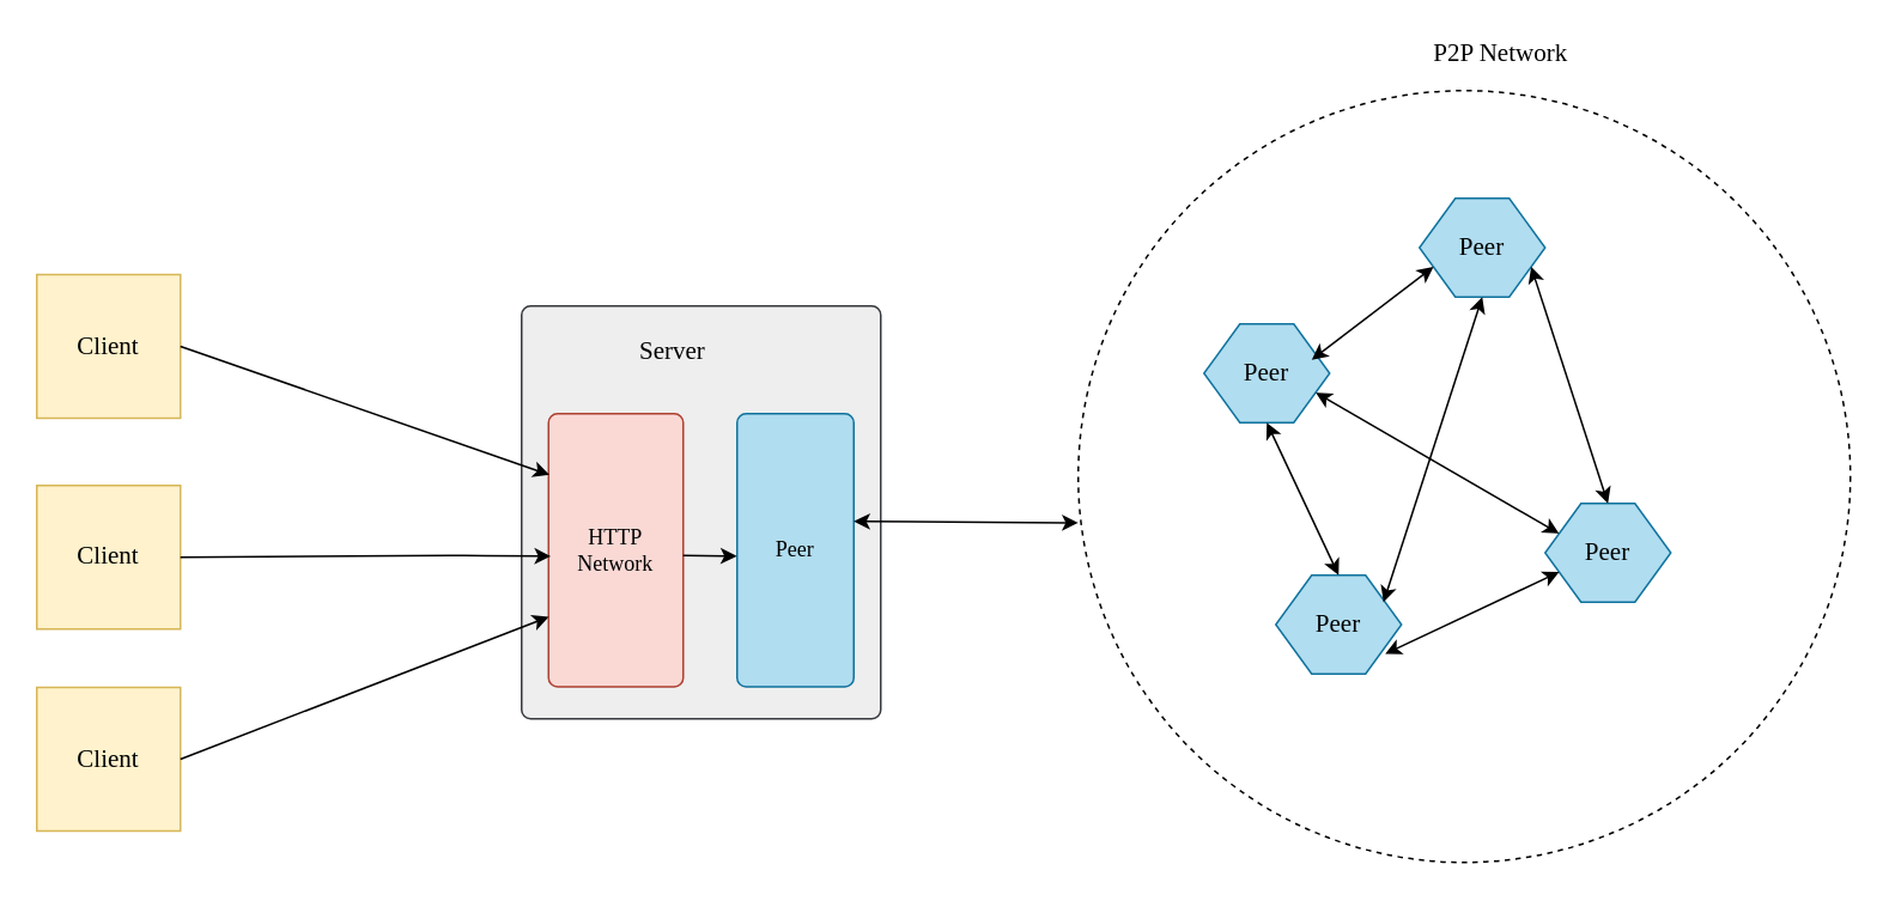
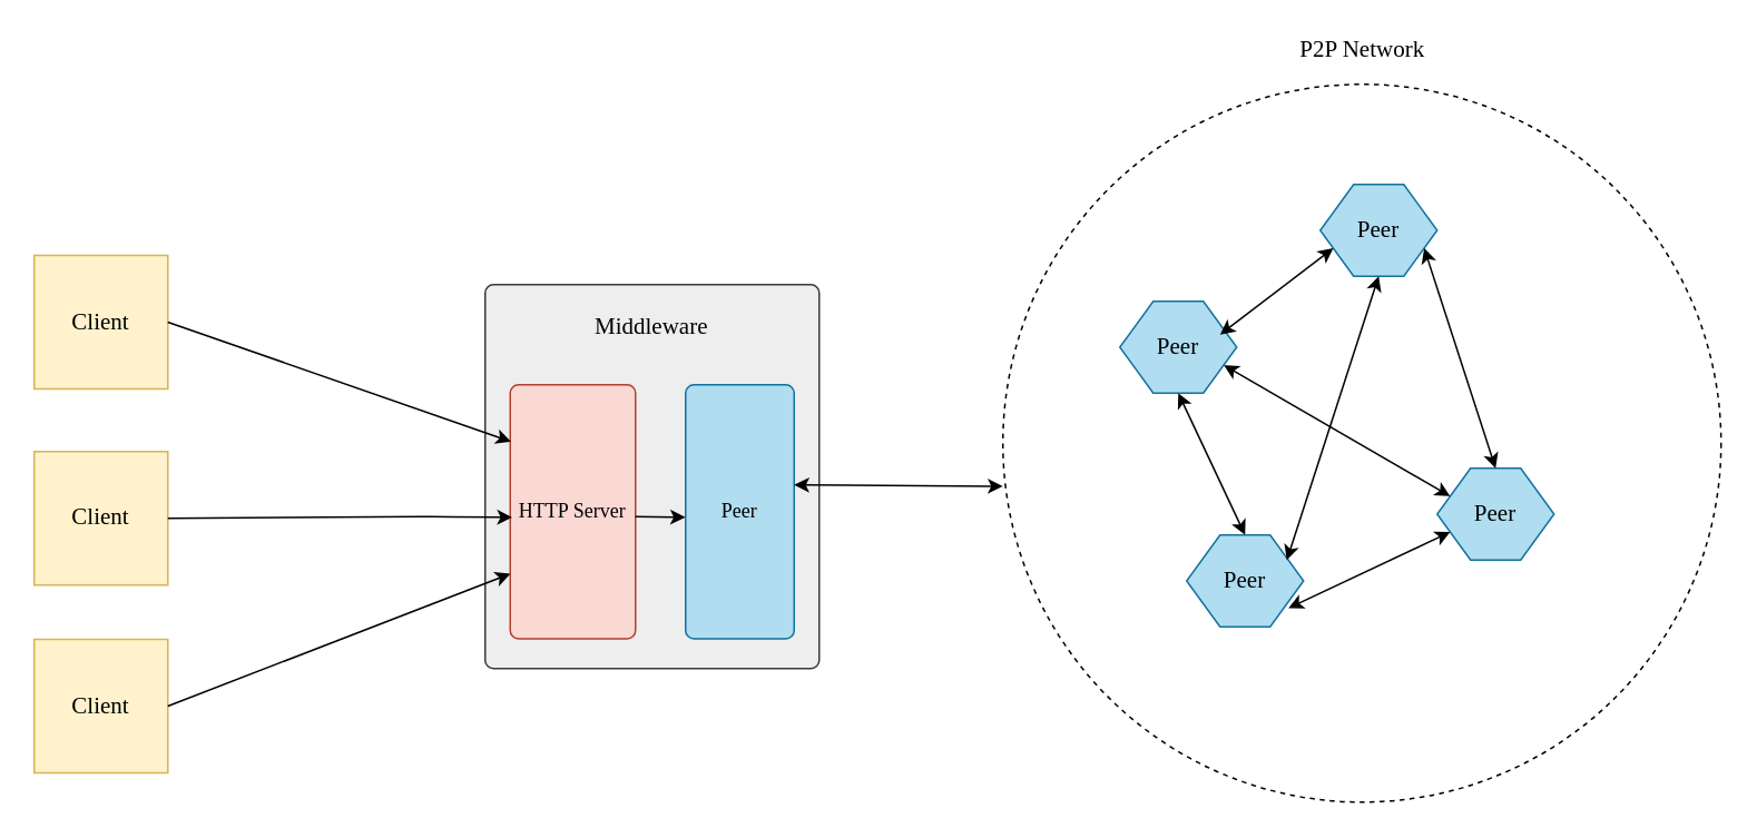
  <mxCell id="0" />
  <mxCell id="1" parent="0" />
  <mxCell id="2" value="" style="rounded=1;absoluteArcSize=1;html=1;arcSize=10;fontFamily=Tahoma;fillColor=#eeeeee;strokeColor=#36393d;" vertex="1" parent="1"><mxGeometry x="290" y="170" width="200" height="230" as="geometry" /></mxCell>
  <mxCell id="3" value="" style="html=1;shape=mxgraph.er.anchor;whiteSpace=wrap;fontFamily=Tahoma;" vertex="1" parent="2"><mxGeometry width="90" height="230" as="geometry" /></mxCell>
  <mxCell id="4" value="Peer" style="rounded=1;absoluteArcSize=1;html=1;arcSize=10;whiteSpace=wrap;points=[];strokeColor=#10739e;fillColor=#b1ddf0;fontFamily=Tahoma;" vertex="1" parent="2"><mxGeometry x="120" y="60" width="65" height="152.14" as="geometry" /></mxCell>
- <mxCell id="5" value="HTTP Network" style="rounded=1;absoluteArcSize=1;html=1;arcSize=10;whiteSpace=wrap;points=[];strokeColor=#ae4132;fillColor=#fad9d5;fontFamily=Tahoma;" vertex="1" parent="2"><mxGeometry x="15" y="60" width="75" height="152.14" as="geometry" /></mxCell>
- <mxCell id="6" value="Server" style="text;spacingLeft=4;spacingRight=4;overflow=hidden;rotatable=0;points=[[0,0.5],[1,0.5]];portConstraint=eastwest;fontSize=14;fontStyle=0;fontFamily=Tahoma;fillColor=none;dashed=1;" vertex="1" parent="2"><mxGeometry x="60" y="10" width="100" height="30" as="geometry" /></mxCell>
+ <mxCell id="5" value="HTTP Server" style="rounded=1;absoluteArcSize=1;html=1;arcSize=10;whiteSpace=wrap;points=[];strokeColor=#ae4132;fillColor=#fad9d5;fontFamily=Tahoma;" vertex="1" parent="2"><mxGeometry x="15" y="60" width="75" height="152.14" as="geometry" /></mxCell>
+ <mxCell id="6" value="Middleware" style="text;spacingLeft=4;spacingRight=4;overflow=hidden;rotatable=0;points=[[0,0.5],[1,0.5]];portConstraint=eastwest;fontSize=14;fontStyle=0;fontFamily=Tahoma;fillColor=none;dashed=1;" vertex="1" parent="2"><mxGeometry x="60" y="10" width="100" height="30" as="geometry" /></mxCell>
  <mxCell id="7" value="" style="endArrow=classic;startArrow=classic;html=1;fontFamily=Tahoma;fontSize=14;entryX=0;entryY=0.56;entryDx=0;entryDy=0;exitX=0.5;exitY=1;exitDx=0;exitDy=0;entryPerimeter=0;" edge="1" parent="2" target="9"><mxGeometry width="50" height="50" relative="1" as="geometry"><mxPoint x="185" y="120" as="sourcePoint" /><mxPoint x="225" y="205" as="targetPoint" /></mxGeometry></mxCell>
  <mxCell id="8" value="" style="endArrow=classic;startArrow=none;html=1;fontFamily=Tahoma;fontSize=14;entryX=-0.002;entryY=0.522;entryDx=0;entryDy=0;entryPerimeter=0;startFill=0;" edge="1" parent="2" target="4"><mxGeometry width="50" height="50" relative="1" as="geometry"><mxPoint x="90" y="139" as="sourcePoint" /><mxPoint x="110" y="140" as="targetPoint" /></mxGeometry></mxCell>
  <mxCell id="9" value="" style="ellipse;whiteSpace=wrap;html=1;aspect=fixed;fontFamily=Tahoma;fontSize=14;dashed=1;" vertex="1" parent="1"><mxGeometry x="600" y="50" width="430" height="430" as="geometry" /></mxCell>
- <mxCell id="10" value="&lt;div&gt;P2P Network&lt;/div&gt;" style="text;html=1;align=center;verticalAlign=middle;resizable=0;points=[];autosize=1;fontSize=14;fontFamily=Tahoma;" vertex="1" parent="1"><mxGeometry x="790" y="20" width="90" height="20" as="geometry" /></mxCell>
+ <mxCell id="10" value="&lt;div&gt;P2P Network&lt;/div&gt;" style="text;html=1;align=center;verticalAlign=middle;resizable=0;points=[];autosize=1;fontSize=14;fontFamily=Tahoma;" vertex="1" parent="1"><mxGeometry x="770" y="20" width="90" height="20" as="geometry" /></mxCell>
  <mxCell id="11" value="Peer" style="shape=hexagon;perimeter=hexagonPerimeter2;whiteSpace=wrap;html=1;fixedSize=1;fontFamily=Tahoma;fontSize=14;fillColor=#b1ddf0;strokeColor=#10739e;" vertex="1" parent="1"><mxGeometry x="670" y="180" width="70" height="55" as="geometry" /></mxCell>
  <mxCell id="12" value="Peer" style="shape=hexagon;perimeter=hexagonPerimeter2;whiteSpace=wrap;html=1;fixedSize=1;fontFamily=Tahoma;fontSize=14;size=20;fillColor=#b1ddf0;strokeColor=#10739e;" vertex="1" parent="1"><mxGeometry x="710" y="320" width="70" height="55" as="geometry" /></mxCell>
  <mxCell id="13" value="Peer" style="shape=hexagon;perimeter=hexagonPerimeter2;whiteSpace=wrap;html=1;fixedSize=1;fontFamily=Tahoma;fontSize=14;fillColor=#b1ddf0;strokeColor=#10739e;" vertex="1" parent="1"><mxGeometry x="790" y="110" width="70" height="55" as="geometry" /></mxCell>
  <mxCell id="14" value="Peer" style="shape=hexagon;perimeter=hexagonPerimeter2;whiteSpace=wrap;html=1;fixedSize=1;fontFamily=Tahoma;fontSize=14;fillColor=#b1ddf0;strokeColor=#10739e;" vertex="1" parent="1"><mxGeometry x="860" y="280" width="70" height="55" as="geometry" /></mxCell>
  <mxCell id="15" value="" style="endArrow=classic;startArrow=classic;html=1;fontFamily=Tahoma;fontSize=14;entryX=0;entryY=0.75;entryDx=0;entryDy=0;" edge="1" parent="1" target="13"><mxGeometry width="50" height="50" relative="1" as="geometry"><mxPoint x="730" y="200" as="sourcePoint" /><mxPoint x="690" y="220" as="targetPoint" /></mxGeometry></mxCell>
  <mxCell id="16" value="" style="endArrow=classic;startArrow=classic;html=1;fontFamily=Tahoma;fontSize=14;entryX=0.5;entryY=0;entryDx=0;entryDy=0;exitX=0.5;exitY=1;exitDx=0;exitDy=0;" edge="1" parent="1" source="11" target="12"><mxGeometry width="50" height="50" relative="1" as="geometry"><mxPoint x="740" y="210" as="sourcePoint" /><mxPoint x="807.778" y="158.194" as="targetPoint" /></mxGeometry></mxCell>
  <mxCell id="17" value="" style="endArrow=classic;startArrow=classic;html=1;fontFamily=Tahoma;fontSize=14;entryX=0.5;entryY=1;entryDx=0;entryDy=0;" edge="1" parent="1" target="13"><mxGeometry width="50" height="50" relative="1" as="geometry"><mxPoint x="770" y="335" as="sourcePoint" /><mxPoint x="837.778" y="283.194" as="targetPoint" /></mxGeometry></mxCell>
  <mxCell id="18" value="" style="endArrow=classic;startArrow=classic;html=1;fontFamily=Tahoma;fontSize=14;entryX=1;entryY=0.75;entryDx=0;entryDy=0;exitX=0.5;exitY=0;exitDx=0;exitDy=0;" edge="1" parent="1" source="14" target="13"><mxGeometry width="50" height="50" relative="1" as="geometry"><mxPoint x="760" y="230" as="sourcePoint" /><mxPoint x="827.778" y="178.194" as="targetPoint" /></mxGeometry></mxCell>
  <mxCell id="19" value="" style="endArrow=classic;startArrow=classic;html=1;fontFamily=Tahoma;fontSize=14;entryX=0;entryY=0.75;entryDx=0;entryDy=0;exitX=0.871;exitY=0.797;exitDx=0;exitDy=0;exitPerimeter=0;" edge="1" parent="1" source="12" target="14"><mxGeometry width="50" height="50" relative="1" as="geometry"><mxPoint x="770" y="240" as="sourcePoint" /><mxPoint x="837.778" y="188.194" as="targetPoint" /></mxGeometry></mxCell>
  <mxCell id="20" value="" style="endArrow=classic;startArrow=classic;html=1;fontFamily=Tahoma;fontSize=14;entryX=0;entryY=0.25;entryDx=0;entryDy=0;exitX=1;exitY=0.75;exitDx=0;exitDy=0;" edge="1" parent="1" source="11" target="14"><mxGeometry width="50" height="50" relative="1" as="geometry"><mxPoint x="780" y="250" as="sourcePoint" /><mxPoint x="847.778" y="198.194" as="targetPoint" /></mxGeometry></mxCell>
  <mxCell id="21" value="Client" style="whiteSpace=wrap;html=1;aspect=fixed;fontFamily=Tahoma;fontSize=14;fillColor=#fff2cc;strokeColor=#d6b656;" vertex="1" parent="1"><mxGeometry x="20" y="152.5" width="80" height="80" as="geometry" /></mxCell>
  <mxCell id="22" value="Client" style="whiteSpace=wrap;html=1;aspect=fixed;fontFamily=Tahoma;fontSize=14;fillColor=#fff2cc;strokeColor=#d6b656;" vertex="1" parent="1"><mxGeometry x="20" y="270" width="80" height="80" as="geometry" /></mxCell>
  <mxCell id="23" value="Client" style="whiteSpace=wrap;html=1;aspect=fixed;fontFamily=Tahoma;fontSize=14;fillColor=#fff2cc;strokeColor=#d6b656;" vertex="1" parent="1"><mxGeometry x="20" y="382.5" width="80" height="80" as="geometry" /></mxCell>
  <mxCell id="24" value="" style="endArrow=classic;startArrow=none;html=1;fontFamily=Tahoma;fontSize=14;entryX=0.006;entryY=0.224;entryDx=0;entryDy=0;entryPerimeter=0;exitX=1;exitY=0.5;exitDx=0;exitDy=0;startFill=0;" edge="1" parent="1" source="21" target="5"><mxGeometry width="50" height="50" relative="1" as="geometry"><mxPoint x="100" y="180" as="sourcePoint" /><mxPoint x="150" y="130" as="targetPoint" /></mxGeometry></mxCell>
  <mxCell id="25" value="" style="endArrow=classic;startArrow=none;html=1;fontFamily=Tahoma;fontSize=14;entryX=0.016;entryY=0.522;entryDx=0;entryDy=0;entryPerimeter=0;exitX=1;exitY=0.5;exitDx=0;exitDy=0;startFill=0;" edge="1" parent="1" source="22" target="5"><mxGeometry width="50" height="50" relative="1" as="geometry"><mxPoint x="120" y="295.94" as="sourcePoint" /><mxPoint x="324.66" y="374.999" as="targetPoint" /><Array as="points"><mxPoint x="260" y="309" /></Array></mxGeometry></mxCell>
  <mxCell id="26" value="" style="endArrow=classic;startArrow=none;html=1;fontFamily=Tahoma;fontSize=14;exitX=1;exitY=0.5;exitDx=0;exitDy=0;entryX=0.001;entryY=0.744;entryDx=0;entryDy=0;entryPerimeter=0;startFill=0;" edge="1" parent="1" source="23" target="5"><mxGeometry width="50" height="50" relative="1" as="geometry"><mxPoint x="120" y="222.5" as="sourcePoint" /><mxPoint x="305.085" y="364.019" as="targetPoint" /></mxGeometry></mxCell>
